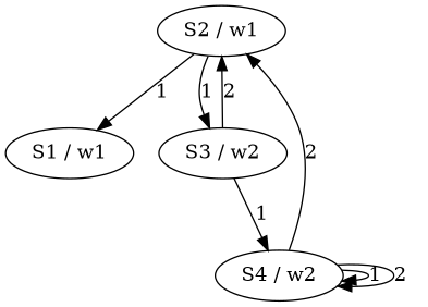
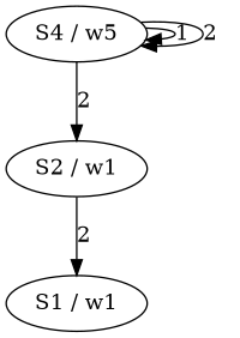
  digraph {
    n1 [label="S1 / w1"]
    n2 [label="S2 / w1"]
-   n3 [label="S3 / w2"]
-   n4 [label="S4 / w2"]
-   n2 -> n1 [label=1]
-   n2 -> n3 [label=1]
-   n3 -> n2 [label=2]
-   n3 -> n4 [label=1]
+   n4 [label="S4 / w5"]
+   n2 -> n1 [label=2]
    n4 -> n2 [label=2]
    n4 -> n4 [label=1]
    n4 -> n4 [label=2]
  }
